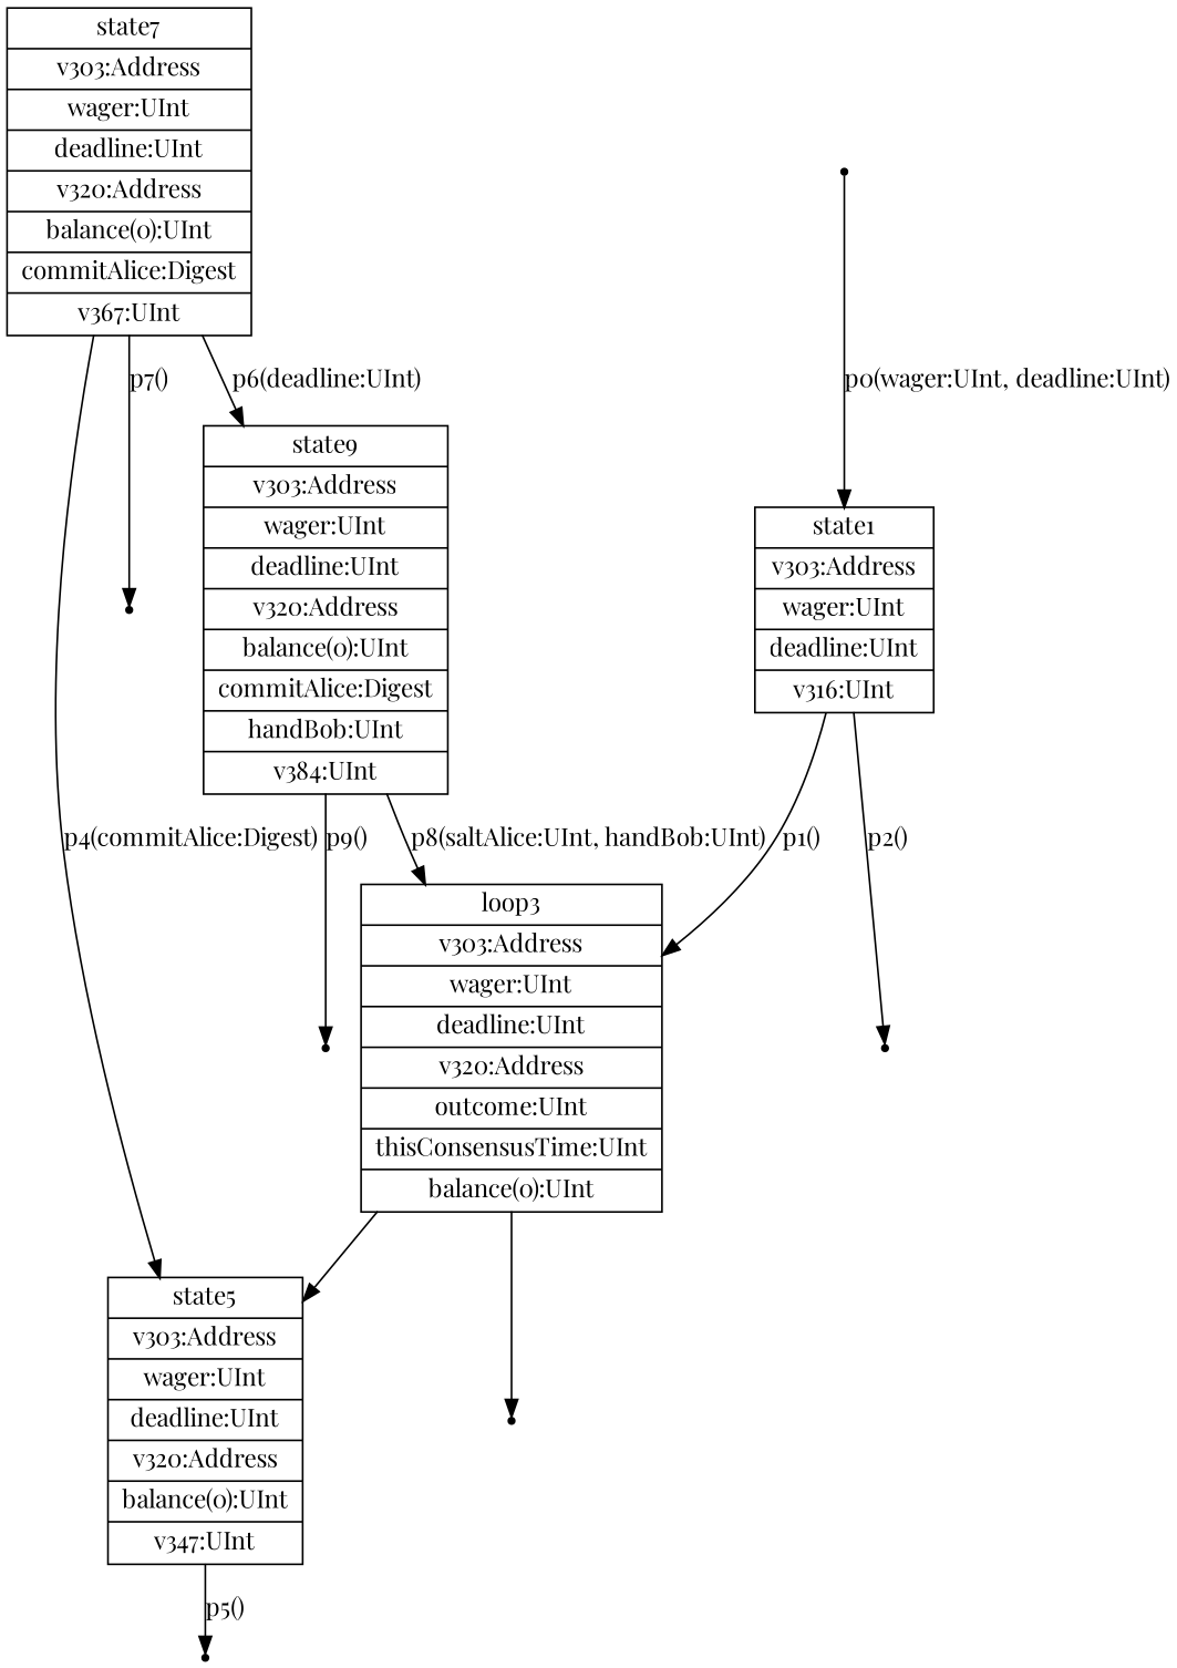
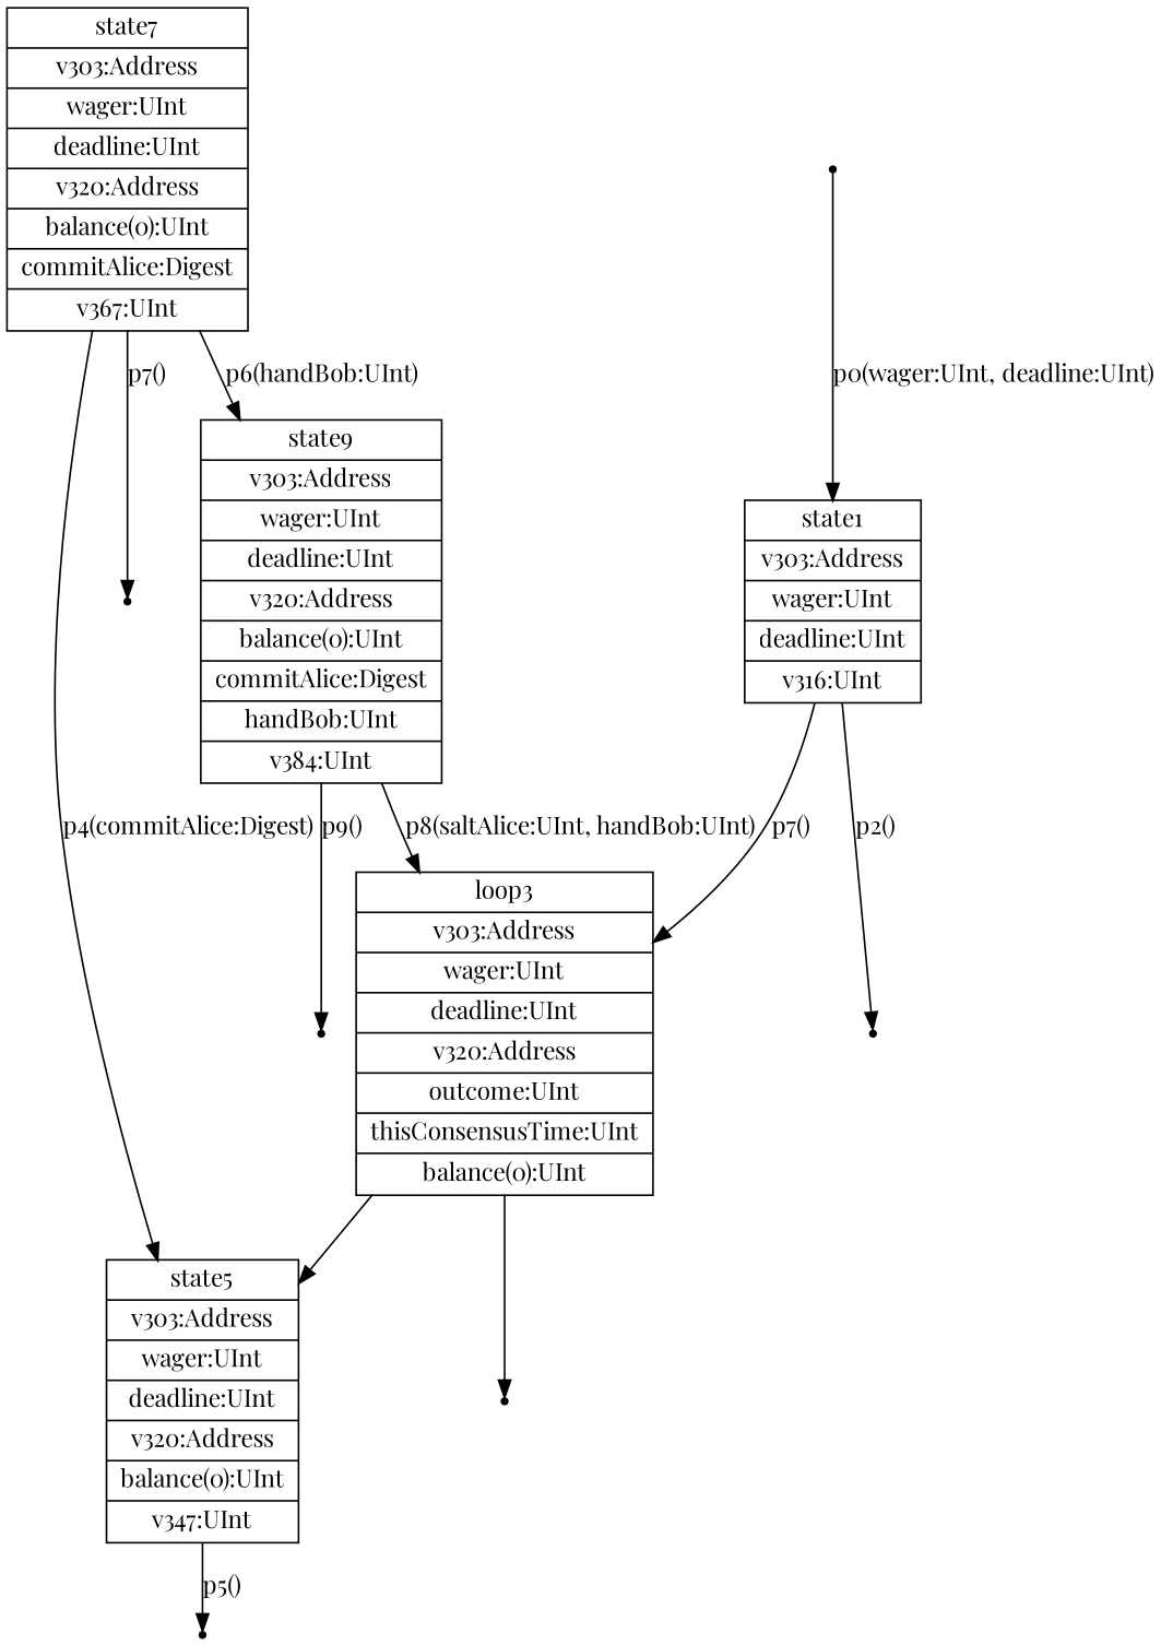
  digraph {
    fontname="Playfair Display"
    node [fontname="Playfair Display" shape=point]
    edge [fontname="Playfair Display"]
    n1 [label="{state1|v303:Address|wager:UInt|deadline:UInt|v316:UInt}" shape=record]
    state0
    n3 [label="{loop3|v303:Address|wager:UInt|deadline:UInt|v320:Address|outcome:UInt|thisConsensusTime:UInt|balance(0):UInt}" shape=record]
    state2
    n5 [label="{state5|v303:Address|wager:UInt|deadline:UInt|v320:Address|balance(0):UInt|v347:UInt}" shape=record]
    state4
    state6
    n8 [label="{state7|v303:Address|wager:UInt|deadline:UInt|v320:Address|balance(0):UInt|commitAlice:Digest|v367:UInt}" shape=record]
    n9 [label="{state9|v303:Address|wager:UInt|deadline:UInt|v320:Address|balance(0):UInt|commitAlice:Digest|handBob:UInt|v384:UInt}" shape=record]
    state8
    state10
-   n1 -> n3 [label="p1()"]
+   n1 -> n3 [label="p7()"]
    n1 -> state2 [label="p2()"]
    state0 -> n1 [label="p0(wager:UInt, deadline:UInt)"]
    n3 -> n5
    n3 -> state4
    n5 -> state6 [label="p5()"]
    n8 -> n5 [label="p4(commitAlice:Digest)"]
-   n8 -> n9 [label="p6(deadline:UInt)"]
+   n8 -> n9 [label="p6(handBob:UInt)"]
    n8 -> state8 [label="p7()"]
    n9 -> n3 [label="p8(saltAlice:UInt, handBob:UInt)"]
    n9 -> state10 [label="p9()"]
  }
